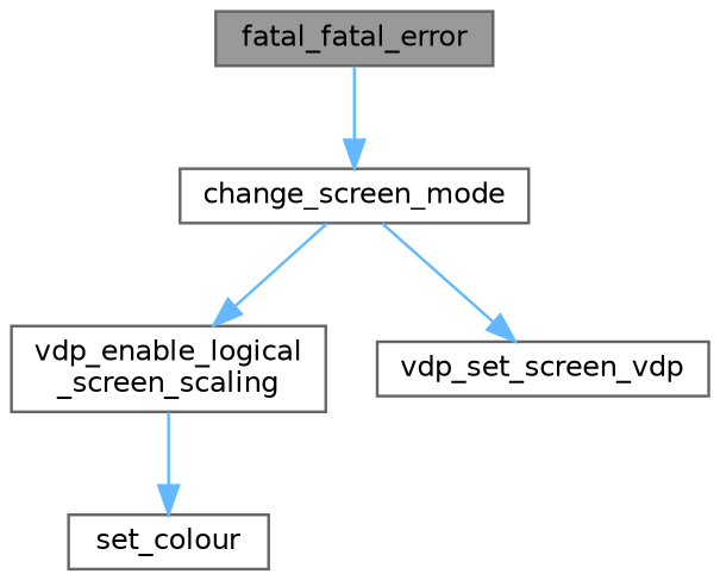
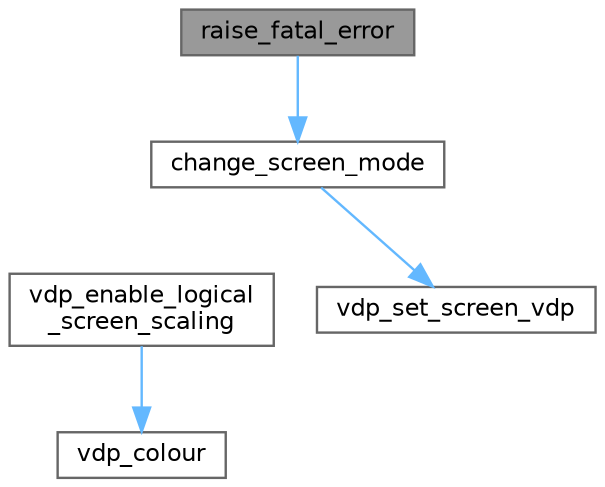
  digraph {
    rankdir=TB
    node [color=grey40 fillcolor=white fontname=Helvetica fontsize=10 shape=box style=filled]
    edge [color=steelblue1 fontname=Helvetica fontsize=10 labelfontname=Helvetica labelfontsize=10 style=solid]
-   n1 [color=gray40 fillcolor=grey60 fontcolor=black height=0.2 label=fatal_fatal_error width=0.4]
+   n1 [color=gray40 fillcolor=grey60 fontcolor=black height=0.2 label=raise_fatal_error width=0.4]
    n2 [height=0.2 label=change_screen_mode width=0.4]
    n3 [height=0.2 label="vdp_enable_logical\l_screen_scaling" width=0.4]
    n4 [height=0.2 label=vdp_set_screen_vdp width=0.4]
-   n5 [height=0.2 label=set_colour width=0.4]
+   n5 [height=0.2 label=vdp_colour width=0.4]
    n1 -> n2
-   n2 -> n3
    n2 -> n4
    n3 -> n5
  }
